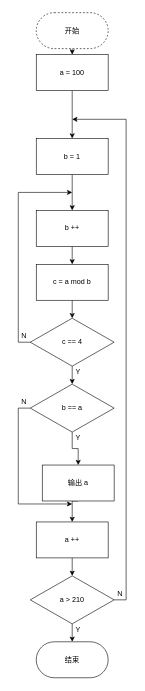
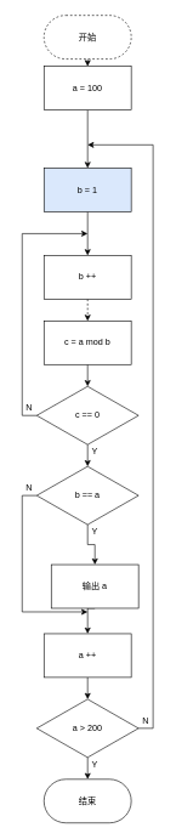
  <mxCell id="0" />
  <mxCell id="1" parent="0" />
  <mxCell id="2" style="edgeStyle=orthogonalEdgeStyle;rounded=0;orthogonalLoop=1;jettySize=auto;html=1;exitX=0.5;exitY=1;exitDx=0;exitDy=0;entryX=0.5;entryY=0;entryDx=0;entryDy=0;" edge="1" parent="1" source="3" target="5"><mxGeometry relative="1" as="geometry" /></mxCell>
  <mxCell id="3" value="开始" style="rounded=1;whiteSpace=wrap;html=1;arcSize=50;dashed=1;" vertex="1" parent="1"><mxGeometry x="60" y="20" width="120" height="60" as="geometry" /></mxCell>
  <mxCell id="4" style="edgeStyle=orthogonalEdgeStyle;rounded=0;orthogonalLoop=1;jettySize=auto;html=1;exitX=0.5;exitY=1;exitDx=0;exitDy=0;" edge="1" parent="1" source="5" target="7"><mxGeometry relative="1" as="geometry" /></mxCell>
  <mxCell id="5" value="a = 100" style="rounded=0;whiteSpace=wrap;html=1;" vertex="1" parent="1"><mxGeometry x="60" y="90" width="120" height="60" as="geometry" /></mxCell>
  <mxCell id="6" style="edgeStyle=orthogonalEdgeStyle;rounded=0;orthogonalLoop=1;jettySize=auto;html=1;exitX=0.5;exitY=1;exitDx=0;exitDy=0;entryX=0.5;entryY=0;entryDx=0;entryDy=0;" edge="1" parent="1" source="7" target="19"><mxGeometry relative="1" as="geometry" /></mxCell>
- <mxCell id="7" value="b = 1" style="rounded=0;whiteSpace=wrap;html=1;" vertex="1" parent="1"><mxGeometry x="60" y="230" width="120" height="60" as="geometry" /></mxCell>
+ <mxCell id="7" value="b = 1" style="rounded=0;whiteSpace=wrap;html=1;fillColor=#dae8fc;" vertex="1" parent="1"><mxGeometry x="60" y="230" width="120" height="60" as="geometry" /></mxCell>
  <mxCell id="8" style="edgeStyle=orthogonalEdgeStyle;rounded=0;orthogonalLoop=1;jettySize=auto;html=1;exitX=0.5;exitY=1;exitDx=0;exitDy=0;entryX=0.5;entryY=0;entryDx=0;entryDy=0;" edge="1" parent="1" source="9" target="12"><mxGeometry relative="1" as="geometry" /></mxCell>
  <mxCell id="9" value="c = a mod b" style="rounded=0;whiteSpace=wrap;html=1;" vertex="1" parent="1"><mxGeometry x="60" y="440" width="120" height="60" as="geometry" /></mxCell>
  <mxCell id="10" style="edgeStyle=orthogonalEdgeStyle;rounded=0;orthogonalLoop=1;jettySize=auto;html=1;exitX=0.5;exitY=1;exitDx=0;exitDy=0;entryX=0.5;entryY=0;entryDx=0;entryDy=0;" edge="1" parent="1" source="12" target="16"><mxGeometry relative="1" as="geometry" /></mxCell>
  <mxCell id="11" style="edgeStyle=orthogonalEdgeStyle;rounded=0;orthogonalLoop=1;jettySize=auto;html=1;exitX=0;exitY=0.5;exitDx=0;exitDy=0;" edge="1" parent="1" source="12"><mxGeometry relative="1" as="geometry"><mxPoint x="120" y="320" as="targetPoint" /><Array as="points"><mxPoint x="30" y="570" /><mxPoint x="30" y="320" /></Array></mxGeometry></mxCell>
- <mxCell id="12" value="c == 4" style="rhombus;whiteSpace=wrap;html=1;" vertex="1" parent="1"><mxGeometry x="50" y="530" width="140" height="80" as="geometry" /></mxCell>
+ <mxCell id="12" value="c == 0" style="rhombus;whiteSpace=wrap;html=1;" vertex="1" parent="1"><mxGeometry x="50" y="530" width="140" height="80" as="geometry" /></mxCell>
  <mxCell id="13" value="Y" style="text;html=1;strokeColor=none;fillColor=none;align=center;verticalAlign=middle;whiteSpace=wrap;rounded=0;" vertex="1" parent="1"><mxGeometry x="110" y="610" width="40" height="20" as="geometry" /></mxCell>
  <mxCell id="14" style="edgeStyle=orthogonalEdgeStyle;rounded=0;orthogonalLoop=1;jettySize=auto;html=1;exitX=0;exitY=0.5;exitDx=0;exitDy=0;" edge="1" parent="1" source="16"><mxGeometry relative="1" as="geometry"><mxPoint x="120" y="840" as="targetPoint" /><Array as="points"><mxPoint x="30" y="680" /><mxPoint x="30" y="840" /><mxPoint x="120" y="840" /></Array></mxGeometry></mxCell>
  <mxCell id="15" style="edgeStyle=orthogonalEdgeStyle;rounded=0;orthogonalLoop=1;jettySize=auto;html=1;exitX=0.5;exitY=1;exitDx=0;exitDy=0;entryX=0.5;entryY=0;entryDx=0;entryDy=0;" edge="1" parent="1" source="16" target="22"><mxGeometry relative="1" as="geometry" /></mxCell>
  <mxCell id="16" value="b == a" style="rhombus;whiteSpace=wrap;html=1;" vertex="1" parent="1"><mxGeometry x="50" y="640" width="140" height="80" as="geometry" /></mxCell>
  <mxCell id="17" value="N" style="text;html=1;strokeColor=none;fillColor=none;align=center;verticalAlign=middle;whiteSpace=wrap;rounded=0;" vertex="1" parent="1"><mxGeometry x="20" y="660" width="40" height="20" as="geometry" /></mxCell>
- <mxCell id="18" style="edgeStyle=orthogonalEdgeStyle;rounded=0;orthogonalLoop=1;jettySize=auto;html=1;exitX=0.5;exitY=1;exitDx=0;exitDy=0;entryX=0.5;entryY=0;entryDx=0;entryDy=0;" edge="1" parent="1" source="19" target="9"><mxGeometry relative="1" as="geometry" /></mxCell>
+ <mxCell id="18" style="edgeStyle=orthogonalEdgeStyle;rounded=0;orthogonalLoop=1;jettySize=auto;html=1;exitX=0.5;exitY=1;exitDx=0;exitDy=0;entryX=0.5;entryY=0;entryDx=0;entryDy=0;dashed=1;" edge="1" parent="1" source="19" target="9"><mxGeometry relative="1" as="geometry" /></mxCell>
  <mxCell id="19" value="b ++" style="rounded=0;whiteSpace=wrap;html=1;" vertex="1" parent="1"><mxGeometry x="60" y="350" width="120" height="60" as="geometry" /></mxCell>
  <mxCell id="20" value="N" style="text;html=1;strokeColor=none;fillColor=none;align=center;verticalAlign=middle;whiteSpace=wrap;rounded=0;" vertex="1" parent="1"><mxGeometry x="20" y="550" width="40" height="20" as="geometry" /></mxCell>
  <mxCell id="21" style="edgeStyle=orthogonalEdgeStyle;rounded=0;orthogonalLoop=1;jettySize=auto;html=1;exitX=0.5;exitY=1;exitDx=0;exitDy=0;entryX=0.5;entryY=0;entryDx=0;entryDy=0;" edge="1" parent="1" source="22" target="25"><mxGeometry relative="1" as="geometry" /></mxCell>
  <mxCell id="22" value="输出 a" style="rounded=0;whiteSpace=wrap;html=1;" vertex="1" parent="1"><mxGeometry x="70" y="775" width="120" height="60" as="geometry" /></mxCell>
  <mxCell id="23" value="Y" style="text;html=1;strokeColor=none;fillColor=none;align=center;verticalAlign=middle;whiteSpace=wrap;rounded=0;" vertex="1" parent="1"><mxGeometry x="110" y="720" width="40" height="20" as="geometry" /></mxCell>
  <mxCell id="24" style="edgeStyle=orthogonalEdgeStyle;rounded=0;orthogonalLoop=1;jettySize=auto;html=1;exitX=0.5;exitY=1;exitDx=0;exitDy=0;entryX=0.5;entryY=0;entryDx=0;entryDy=0;" edge="1" parent="1" source="25" target="28"><mxGeometry relative="1" as="geometry" /></mxCell>
  <mxCell id="25" value="a ++" style="rounded=0;whiteSpace=wrap;html=1;" vertex="1" parent="1"><mxGeometry x="60" y="870" width="120" height="60" as="geometry" /></mxCell>
  <mxCell id="26" style="edgeStyle=orthogonalEdgeStyle;rounded=0;orthogonalLoop=1;jettySize=auto;html=1;exitX=1;exitY=0.5;exitDx=0;exitDy=0;" edge="1" parent="1" source="28"><mxGeometry relative="1" as="geometry"><mxPoint x="120" y="198" as="targetPoint" /><Array as="points"><mxPoint x="210" y="1000" /><mxPoint x="210" y="198" /></Array></mxGeometry></mxCell>
  <mxCell id="27" style="edgeStyle=orthogonalEdgeStyle;rounded=0;orthogonalLoop=1;jettySize=auto;html=1;exitX=0.5;exitY=1;exitDx=0;exitDy=0;entryX=0.5;entryY=0;entryDx=0;entryDy=0;" edge="1" parent="1" source="28" target="29"><mxGeometry relative="1" as="geometry" /></mxCell>
- <mxCell id="28" value="a &amp;gt; 210" style="rhombus;whiteSpace=wrap;html=1;" vertex="1" parent="1"><mxGeometry x="50" y="960" width="140" height="80" as="geometry" /></mxCell>
+ <mxCell id="28" value="a &amp;gt; 200" style="rhombus;whiteSpace=wrap;html=1;" vertex="1" parent="1"><mxGeometry x="50" y="960" width="140" height="80" as="geometry" /></mxCell>
  <mxCell id="29" value="结束" style="rounded=1;whiteSpace=wrap;html=1;arcSize=50;" vertex="1" parent="1"><mxGeometry x="60" y="1070" width="120" height="60" as="geometry" /></mxCell>
  <mxCell id="30" value="Y" style="text;html=1;strokeColor=none;fillColor=none;align=center;verticalAlign=middle;whiteSpace=wrap;rounded=0;" vertex="1" parent="1"><mxGeometry x="110" y="1040" width="40" height="20" as="geometry" /></mxCell>
  <mxCell id="31" value="N" style="text;html=1;strokeColor=none;fillColor=none;align=center;verticalAlign=middle;whiteSpace=wrap;rounded=0;" vertex="1" parent="1"><mxGeometry x="180" y="980" width="40" height="20" as="geometry" /></mxCell>
